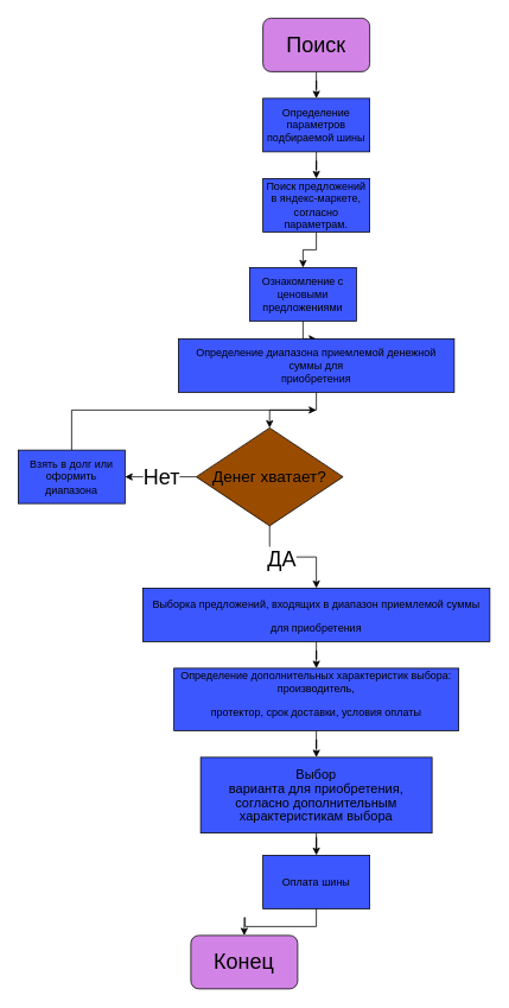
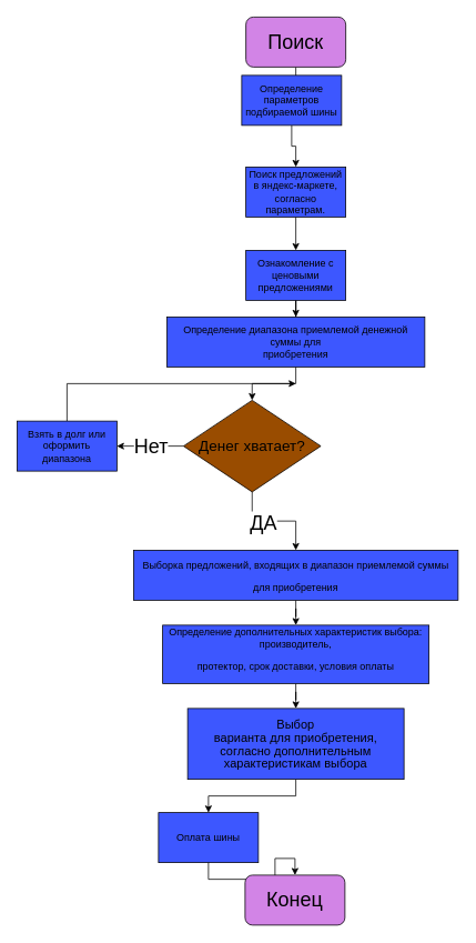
  <mxCell id="0" />
  <mxCell id="1" parent="0" />
  <mxCell id="2" value="" style="edgeStyle=orthogonalEdgeStyle;rounded=0;orthogonalLoop=1;jettySize=auto;html=1;" edge="1" parent="1" source="3" target="5"><mxGeometry relative="1" as="geometry" /></mxCell>
  <mxCell id="3" value="&lt;font style=&quot;font-size: 24px;&quot;&gt;Поиск&lt;/font&gt;" style="rounded=1;whiteSpace=wrap;html=1;fillColor=#D284E6;" vertex="1" parent="1"><mxGeometry x="295" y="20" width="120" height="60" as="geometry" /></mxCell>
  <mxCell id="4" value="" style="edgeStyle=orthogonalEdgeStyle;rounded=0;orthogonalLoop=1;jettySize=auto;html=1;" edge="1" parent="1" source="5" target="7"><mxGeometry relative="1" as="geometry" /></mxCell>
- <mxCell id="5" value="Определение параметров подбираемой шины" style="rounded=0;whiteSpace=wrap;html=1;fillColor=#3D57FF;" vertex="1" parent="1"><mxGeometry x="295" y="110" width="120" height="60" as="geometry" /></mxCell>
+ <mxCell id="5" value="Определение параметров подбираемой шины" style="rounded=0;whiteSpace=wrap;html=1;fillColor=#3D57FF;" vertex="1" parent="1"><mxGeometry x="290" y="90" width="120" height="60" as="geometry" /></mxCell>
  <mxCell id="6" value="" style="edgeStyle=orthogonalEdgeStyle;rounded=0;orthogonalLoop=1;jettySize=auto;html=1;" edge="1" parent="1" source="7" target="9"><mxGeometry relative="1" as="geometry" /></mxCell>
  <mxCell id="7" value="&lt;p class=&quot;MsoNormal&quot;&gt;Поиск предложений в яндекс-маркете, согласно параметрам.&lt;/p&gt;" style="whiteSpace=wrap;html=1;fillColor=#3D57FF;rounded=0;" vertex="1" parent="1"><mxGeometry x="295" y="200" width="120" height="60" as="geometry" /></mxCell>
  <mxCell id="8" value="" style="edgeStyle=orthogonalEdgeStyle;rounded=0;orthogonalLoop=1;jettySize=auto;html=1;" edge="1" parent="1" source="9" target="11"><mxGeometry relative="1" as="geometry" /></mxCell>
- <mxCell id="9" value="&lt;p class=&quot;MsoNormal&quot;&gt;Ознакомление с ценовыми предложениями&lt;/p&gt;" style="whiteSpace=wrap;html=1;fillColor=#3D57FF;rounded=0;" vertex="1" parent="1"><mxGeometry x="280" y="300" width="120" height="60" as="geometry" /></mxCell>
+ <mxCell id="9" value="&lt;p class=&quot;MsoNormal&quot;&gt;Ознакомление с ценовыми предложениями&lt;/p&gt;" style="whiteSpace=wrap;html=1;fillColor=#3D57FF;rounded=0;" vertex="1" parent="1"><mxGeometry x="295" y="300" width="120" height="60" as="geometry" /></mxCell>
  <mxCell id="10" value="" style="edgeStyle=orthogonalEdgeStyle;rounded=0;orthogonalLoop=1;jettySize=auto;html=1;" edge="1" parent="1" source="11" target="25"><mxGeometry relative="1" as="geometry" /></mxCell>
  <mxCell id="11" value="&lt;p class=&quot;MsoNormal&quot;&gt;Определение диапазона приемлемой денежной суммы для&lt;br/&gt;приобретения&lt;/p&gt;" style="whiteSpace=wrap;html=1;fillColor=#3D57FF;rounded=0;" vertex="1" parent="1"><mxGeometry x="200" y="380" width="310" height="60" as="geometry" /></mxCell>
  <mxCell id="12" value="" style="edgeStyle=orthogonalEdgeStyle;rounded=0;orthogonalLoop=1;jettySize=auto;html=1;" edge="1" parent="1" source="13" target="15"><mxGeometry relative="1" as="geometry" /></mxCell>
  <mxCell id="13" value="&lt;br&gt;&lt;span style=&quot;background-color: initial;&quot;&gt;Выборка предложений, входящих в диапазон приемлемой суммы&lt;/span&gt;&lt;br&gt;&lt;p class=&quot;MsoNormal&quot;&gt;для приобретения&lt;/p&gt;" style="whiteSpace=wrap;html=1;fillColor=#3D57FF;rounded=0;" vertex="1" parent="1"><mxGeometry x="160" y="660" width="390" height="60" as="geometry" /></mxCell>
  <mxCell id="14" value="" style="edgeStyle=orthogonalEdgeStyle;rounded=0;orthogonalLoop=1;jettySize=auto;html=1;" edge="1" parent="1" source="15" target="17"><mxGeometry relative="1" as="geometry" /></mxCell>
  <mxCell id="15" value="&lt;span style=&quot;background-color: initial;&quot;&gt;Определение дополнительных характеристик выбора: производитель,&lt;/span&gt;&lt;br&gt;&lt;p class=&quot;MsoNormal&quot;&gt;протектор, срок доставки, условия оплаты&lt;/p&gt;" style="whiteSpace=wrap;html=1;fillColor=#3D57FF;rounded=0;" vertex="1" parent="1"><mxGeometry x="195" y="750" width="320" height="70" as="geometry" /></mxCell>
  <mxCell id="16" value="" style="edgeStyle=orthogonalEdgeStyle;rounded=0;orthogonalLoop=1;jettySize=auto;html=1;" edge="1" parent="1" source="17" target="18"><mxGeometry relative="1" as="geometry" /></mxCell>
  <mxCell id="17" value="&lt;span style=&quot;font-size:11.0pt;line-height:107%;&lt;br/&gt;font-family:&amp;quot;Calibri&amp;quot;,sans-serif;mso-ascii-theme-font:minor-latin;mso-fareast-font-family:&lt;br/&gt;Calibri;mso-fareast-theme-font:minor-latin;mso-hansi-theme-font:minor-latin;&lt;br/&gt;mso-bidi-font-family:&amp;quot;Times New Roman&amp;quot;;mso-bidi-theme-font:minor-bidi;&lt;br/&gt;mso-ansi-language:RU;mso-fareast-language:EN-US;mso-bidi-language:AR-SA&quot;&gt;Выбор&lt;br&gt;варианта для приобретения, согласно дополнительным характеристикам выбора&lt;/span&gt;" style="whiteSpace=wrap;html=1;fillColor=#3D57FF;rounded=0;" vertex="1" parent="1"><mxGeometry x="225" y="850" width="260" height="85" as="geometry" /></mxCell>
- <mxCell id="18" value="&lt;span style=&quot;background-color: initial;&quot;&gt;Оплата шины&lt;/span&gt;&lt;br&gt;" style="whiteSpace=wrap;html=1;fillColor=#3D57FF;rounded=0;" vertex="1" parent="1"><mxGeometry x="295" y="960" width="120" height="60" as="geometry" /></mxCell>
+ <mxCell id="18" value="&lt;span style=&quot;background-color: initial;&quot;&gt;Оплата шины&lt;/span&gt;&lt;br&gt;" style="whiteSpace=wrap;html=1;fillColor=#3D57FF;rounded=0;" vertex="1" parent="1"><mxGeometry x="190" y="975" width="120" height="60" as="geometry" /></mxCell>
  <mxCell id="19" value="" style="edgeStyle=orthogonalEdgeStyle;rounded=0;orthogonalLoop=1;jettySize=auto;html=1;" edge="1" parent="1" source="18" target="20"><mxGeometry relative="1" as="geometry"><mxPoint x="355" y="1020" as="sourcePoint" /><mxPoint x="354" y="1155" as="targetPoint" /></mxGeometry></mxCell>
- <mxCell id="20" value="&lt;font style=&quot;font-size: 24px;&quot;&gt;Конец&lt;/font&gt;" style="rounded=1;whiteSpace=wrap;html=1;fillColor=#D284E6;" vertex="1" parent="1"><mxGeometry x="214" y="1050" width="120" height="60" as="geometry" /></mxCell>
+ <mxCell id="20" value="&lt;font style=&quot;font-size: 24px;&quot;&gt;Конец&lt;/font&gt;" style="rounded=1;whiteSpace=wrap;html=1;fillColor=#D284E6;" vertex="1" parent="1"><mxGeometry x="294" y="1050" width="120" height="60" as="geometry" /></mxCell>
  <mxCell id="21" value="" style="edgeStyle=orthogonalEdgeStyle;rounded=0;orthogonalLoop=1;jettySize=auto;html=1;" edge="1" parent="1" source="25" target="13"><mxGeometry relative="1" as="geometry" /></mxCell>
  <mxCell id="22" value="&lt;font style=&quot;font-size: 24px;&quot;&gt;ДА&lt;/font&gt;" style="edgeLabel;html=1;align=center;verticalAlign=middle;resizable=0;points=[];" vertex="1" connectable="0" parent="21"><mxGeometry x="-0.2" relative="1" as="geometry"><mxPoint x="-1" y="2" as="offset" /></mxGeometry></mxCell>
  <mxCell id="23" style="edgeStyle=orthogonalEdgeStyle;rounded=0;orthogonalLoop=1;jettySize=auto;html=1;" edge="1" parent="1" source="25"><mxGeometry relative="1" as="geometry"><mxPoint x="140" y="535" as="targetPoint" /></mxGeometry></mxCell>
  <mxCell id="24" value="&lt;font style=&quot;font-size: 24px;&quot;&gt;Нет&lt;/font&gt;" style="edgeLabel;html=1;align=center;verticalAlign=middle;resizable=0;points=[];" vertex="1" connectable="0" parent="23"><mxGeometry x="-0.256" relative="1" as="geometry"><mxPoint x="-10" as="offset" /></mxGeometry></mxCell>
  <mxCell id="25" value="&lt;font style=&quot;font-size: 18px;&quot;&gt;Денег хватает?&lt;/font&gt;" style="rhombus;whiteSpace=wrap;html=1;fillColor=#994C00;" vertex="1" parent="1"><mxGeometry x="220" y="480" width="165" height="110" as="geometry" /></mxCell>
  <mxCell id="26" style="edgeStyle=orthogonalEdgeStyle;rounded=0;orthogonalLoop=1;jettySize=auto;html=1;" edge="1" parent="1" source="27"><mxGeometry relative="1" as="geometry"><mxPoint x="355" y="460" as="targetPoint" /><Array as="points"><mxPoint x="80" y="460" /><mxPoint x="355" y="460" /></Array></mxGeometry></mxCell>
  <mxCell id="27" value="Взять в долг или оформить диапазона" style="rounded=0;whiteSpace=wrap;html=1;fillColor=#3D57FF;" vertex="1" parent="1"><mxGeometry x="20" y="505" width="120" height="60" as="geometry" /></mxCell>
